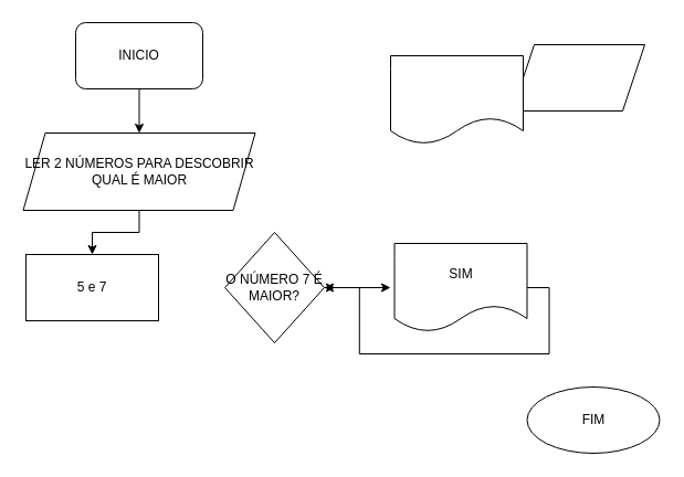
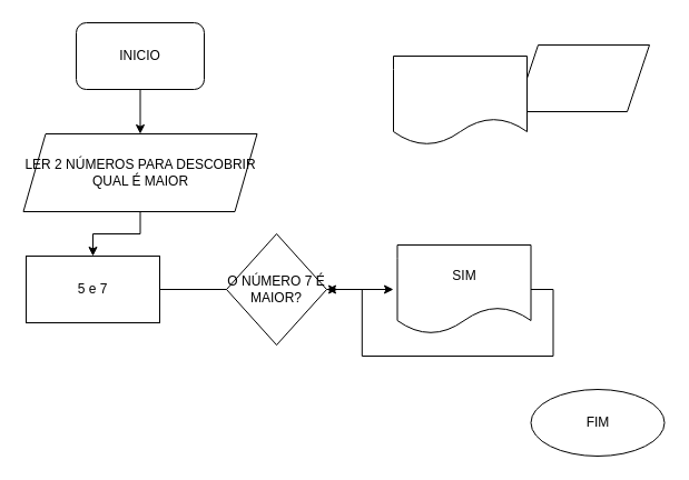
  <mxCell id="0" />
  <mxCell id="1" parent="0" />
  <mxCell id="2" style="edgeStyle=orthogonalEdgeStyle;rounded=0;orthogonalLoop=1;jettySize=auto;html=1;exitX=0.5;exitY=1;exitDx=0;exitDy=0;entryX=0.5;entryY=0;entryDx=0;entryDy=0;" edge="1" parent="1" source="3" target="8"><mxGeometry relative="1" as="geometry"><Array as="points"><mxPoint x="126" y="120" /></Array></mxGeometry></mxCell>
  <mxCell id="3" value="INICIO" style="rounded=1;whiteSpace=wrap;html=1;" vertex="1" parent="1"><mxGeometry x="68" y="20" width="115" height="60" as="geometry" /></mxCell>
  <mxCell id="4" value="FIM" style="ellipse;whiteSpace=wrap;html=1;" vertex="1" parent="1"><mxGeometry x="476.5" y="350" width="120" height="60" as="geometry" /></mxCell>
  <mxCell id="5" style="edgeStyle=orthogonalEdgeStyle;rounded=0;orthogonalLoop=1;jettySize=auto;html=1;exitX=1;exitY=0.5;exitDx=0;exitDy=0;" edge="1" parent="1" source="6" target="12"><mxGeometry relative="1" as="geometry"><mxPoint x="543" y="260" as="targetPoint" /></mxGeometry></mxCell>
  <mxCell id="6" value="SIM" style="shape=document;whiteSpace=wrap;html=1;boundedLbl=1;" vertex="1" parent="1"><mxGeometry x="356.5" y="220" width="120" height="80" as="geometry" /></mxCell>
  <mxCell id="7" style="edgeStyle=orthogonalEdgeStyle;rounded=0;orthogonalLoop=1;jettySize=auto;html=1;exitX=0.5;exitY=1;exitDx=0;exitDy=0;entryX=0.5;entryY=0;entryDx=0;entryDy=0;" edge="1" parent="1" source="8" target="9"><mxGeometry relative="1" as="geometry" /></mxCell>
  <mxCell id="8" value="LER 2 NÚMEROS PARA DESCOBRIR QUAL É MAIOR" style="shape=parallelogram;perimeter=parallelogramPerimeter;whiteSpace=wrap;html=1;fixedSize=1;" vertex="1" parent="1"><mxGeometry x="20.5" y="120" width="210" height="70" as="geometry" /></mxCell>
  <mxCell id="9" value="5 e 7" style="rounded=0;whiteSpace=wrap;html=1;" vertex="1" parent="1"><mxGeometry x="23" y="230" width="120" height="60" as="geometry" /></mxCell>
  <mxCell id="10" style="edgeStyle=orthogonalEdgeStyle;rounded=0;orthogonalLoop=1;jettySize=auto;html=1;exitX=1;exitY=0.5;exitDx=0;exitDy=0;" edge="1" parent="1" source="12"><mxGeometry relative="1" as="geometry"><mxPoint x="353" y="260" as="targetPoint" /></mxGeometry></mxCell>
  <mxCell id="11" style="edgeStyle=orthogonalEdgeStyle;rounded=0;orthogonalLoop=1;jettySize=auto;html=1;exitX=1;exitY=0.5;exitDx=0;exitDy=0;" edge="1" parent="1" source="12"><mxGeometry relative="1" as="geometry"><mxPoint x="303" y="260" as="targetPoint" /></mxGeometry></mxCell>
  <mxCell id="12" value="O NÚMERO 7 É MAIOR?" style="rhombus;whiteSpace=wrap;html=1;" vertex="1" parent="1"><mxGeometry x="203" y="210" width="90" height="100" as="geometry" /></mxCell>
+ <mxCell id="13" value="" style="edgeStyle=orthogonalEdgeStyle;rounded=0;orthogonalLoop=1;jettySize=auto;html=1;entryX=0;entryY=0.5;entryDx=0;entryDy=0;endArrow=none;" edge="1" parent="1" source="9" target="12"><mxGeometry relative="1" as="geometry"><mxPoint x="143" y="260" as="sourcePoint" /><mxPoint x="443" y="160" as="targetPoint" /></mxGeometry></mxCell>
  <mxCell id="14" value="" style="shape=parallelogram;perimeter=parallelogramPerimeter;whiteSpace=wrap;html=1;fixedSize=1;" vertex="1" parent="1"><mxGeometry x="463" y="40" width="120" height="60" as="geometry" /></mxCell>
  <mxCell id="15" value="" style="shape=document;whiteSpace=wrap;html=1;boundedLbl=1;" vertex="1" parent="1"><mxGeometry x="353" y="50" width="120" height="80" as="geometry" /></mxCell>
